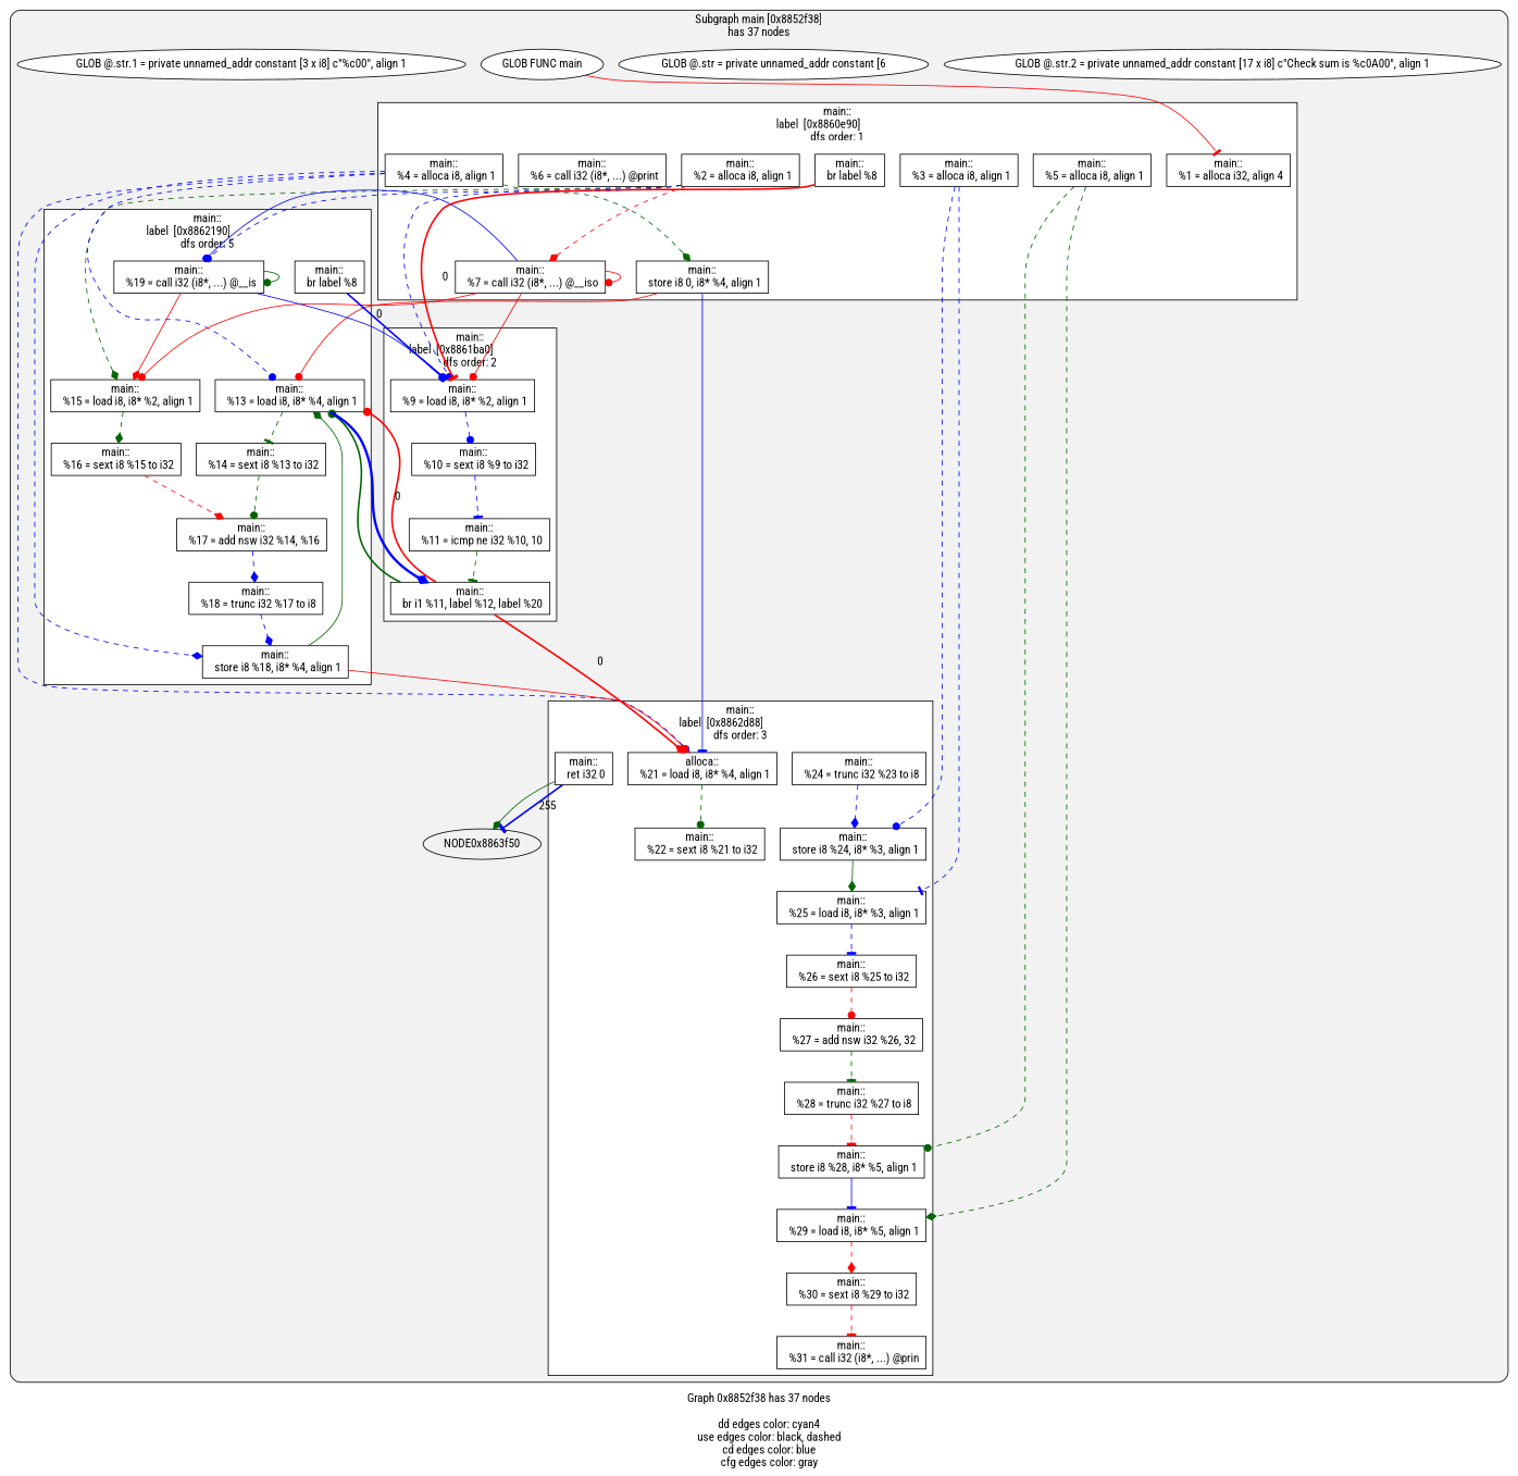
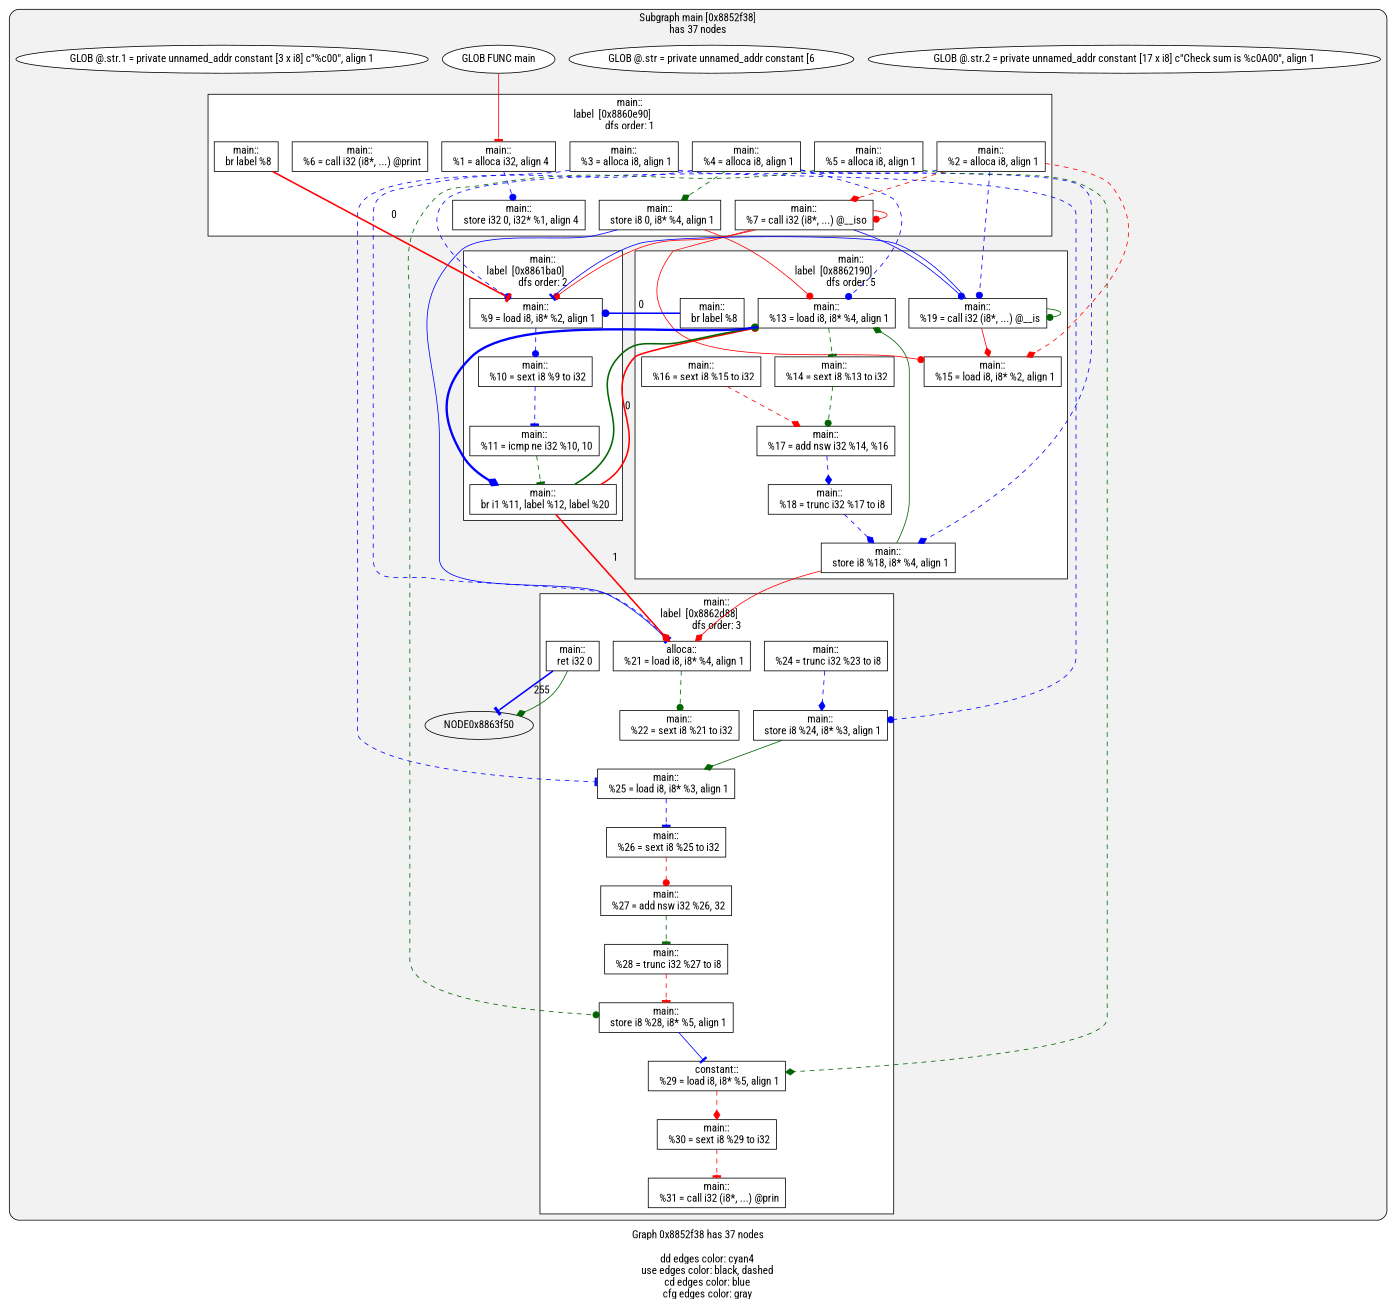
  digraph {
    compound=true
    fontname="Roboto Condensed"
    label="Graph 0x8852f38 has 37 nodes\n\n	dd edges color: cyan4\n	use edges color: black, dashed\n	cd edges color: blue\n	cfg edges color: gray"
    node [fillcolor=white fontname="Roboto Condensed" shape=rect style=filled]
    edge [arrowhead=dot color=blue fontname="Roboto Condensed" rank=max style=dashed]
    n1 [label="main::\n  %1 = alloca i32, align 4"]
    n2 [label="main::\n  %2 = alloca i8, align 1"]
    n3 [label="main::\n  %3 = alloca i8, align 1"]
    n4 [label="main::\n  %4 = alloca i8, align 1"]
    n5 [label="main::\n  %5 = alloca i8, align 1"]
+   n6 [label="main::\n  store i32 0, i32* %1, align 4"]
    n7 [label="main::\n  %6 = call i32 (i8*, ...) @print"]
    n8 [label="main::\n  %7 = call i32 (i8*, ...) @__iso"]
    n9 [label="main::\n  store i8 0, i8* %4, align 1"]
    n10 [label="main::\n  br label %8"]
    n11 [label="main::\n  %9 = load i8, i8* %2, align 1"]
    n12 [label="main::\n  %10 = sext i8 %9 to i32"]
    n13 [label="main::\n  %11 = icmp ne i32 %10, 10"]
    n14 [label="main::\n  br i1 %11, label %12, label %20"]
    n15 [label="main::\n  %13 = load i8, i8* %4, align 1"]
    n16 [label="main::\n  %14 = sext i8 %13 to i32"]
    n17 [label="main::\n  %15 = load i8, i8* %2, align 1"]
    n18 [label="main::\n  %16 = sext i8 %15 to i32"]
    n19 [label="main::\n  %17 = add nsw i32 %14, %16"]
    n20 [label="main::\n  %18 = trunc i32 %17 to i8"]
    n21 [label="main::\n  store i8 %18, i8* %4, align 1"]
    n22 [label="main::\n  %19 = call i32 (i8*, ...) @__is"]
    n23 [label="main::\n  br label %8"]
    n24 [label="alloca::\n  %21 = load i8, i8* %4, align 1"]
    n25 [label="main::\n  %22 = sext i8 %21 to i32"]
    n26 [label="main::\n  %24 = trunc i32 %23 to i8"]
    n27 [label="main::\n  store i8 %24, i8* %3, align 1"]
    n28 [label="main::\n  %25 = load i8, i8* %3, align 1"]
    n29 [label="main::\n  %26 = sext i8 %25 to i32"]
    n30 [label="main::\n  %27 = add nsw i32 %26, 32"]
    n31 [label="main::\n  %28 = trunc i32 %27 to i8"]
    n32 [label="main::\n  store i8 %28, i8* %5, align 1"]
-   n33 [label="main::\n  %29 = load i8, i8* %5, align 1"]
+   n33 [label="constant::\n  %29 = load i8, i8* %5, align 1"]
    n34 [label="main::\n  %30 = sext i8 %29 to i32"]
    n35 [label="main::\n  %31 = call i32 (i8*, ...) @prin"]
    n36 [label="main::\n  ret i32 0"]
    NODE0x8863f50 [fillcolor="" shape="" style=""]
    n38 [label="GLOB @.str.2 = private unnamed_addr constant [17 x i8] c\"Check sum is %c\0A\00\", align 1" shape=""]
    n39 [label="GLOB @.str = private unnamed_addr constant [6" shape=""]
    n40 [label="GLOB FUNC main" shape=""]
    n41 [label="GLOB @.str.1 = private unnamed_addr constant [3 x i8] c\"%c\00\", align 1" shape=""]
    subgraph cluster_1 {
      fillcolor=gray95
      label="Subgraph main [0x8852f38]\nhas 37 nodes\n"
      style="filled, rounded"
      NODE0x8863f50
      n38
      n39
      n40
      n41
      subgraph cluster_2 {
        fillcolor=white
        label="main::\nlabel  [0x8860e90]		\ndfs order: 1"
        style=filled
        n1
        n2
        n3
        n4
        n5
+       n6
        n7
        n8
        n9
        n10
      }
      subgraph cluster_3 {
        fillcolor=white
        label="main::\nlabel  [0x8861ba0]		\ndfs order: 2"
        style=filled
        n11
        n12
        n13
        n14
      }
      subgraph cluster_4 {
        fillcolor=white
        label="main::\nlabel  [0x8862190]		\ndfs order: 5"
        style=filled
        n15
        n16
        n17
        n18
        n19
        n20
        n21
        n22
        n23
      }
      subgraph cluster_5 {
        fillcolor=white
        label="main::\nlabel  [0x8862d88]		\ndfs order: 3"
        style=filled
        n24
        n25
        n26
        n27
        n28
        n29
        n30
        n31
        n32
        n33
        n34
        n35
        n36
      }
    }
+   n1 -> n6
    n2 -> n8 [arrowhead=diamond color=red]
    n2 -> n11
-   n2 -> n17 [arrowhead=diamond color=darkgreen]
+   n2 -> n17 [arrowhead=diamond color=red]
    n2 -> n22
    n3 -> n27
    n3 -> n28 [arrowhead=tee]
    n4 -> n9 [arrowhead=diamond color=darkgreen]
    n4 -> n15
    n4 -> n21 [arrowhead=diamond]
    n4 -> n24 [arrowhead=diamond]
    n5 -> n32 [color=darkgreen]
    n5 -> n33 [arrowhead=diamond color=darkgreen]
    n8 -> n8 [color=red style=""]
    n8 -> n11 [color=red style=""]
    n8 -> n17 [color=red style=""]
    n8 -> n22 [style=""]
    n9 -> n15 [color=red style=""]
    n9 -> n24 [arrowhead=tee style=""]
    n10 -> n11 [arrowhead=tee color=red label=0 penwidth=2 rank="" style=""]
    n11 -> n12
    n12 -> n13 [arrowhead=tee]
    n13 -> n14 [arrowhead=tee color=darkgreen]
    n14 -> n15 [color=red label=0 penwidth=2 rank="" style=""]
    n14 -> n15 [color=darkgreen penwidth=2 rank="" style=""]
-   n14 -> n24 [arrowhead=diamond color=red label=0 penwidth=2 rank="" style=""]
+   n14 -> n24 [arrowhead=diamond color=red label=1 penwidth=2 rank="" style=""]
    n15 -> n14 [arrowhead=diamond constraint=false penwidth=3 rank="" style=""]
    n15 -> n16 [arrowhead=tee color=darkgreen]
    n16 -> n19 [color=darkgreen]
-   n17 -> n18 [arrowhead=diamond color=darkgreen]
    n18 -> n19 [arrowhead=diamond color=red]
    n19 -> n20 [arrowhead=diamond]
    n20 -> n21 [arrowhead=diamond]
    n21 -> n15 [arrowhead=diamond color=darkgreen style=""]
    n21 -> n24 [arrowhead=diamond color=red style=""]
    n22 -> n11 [arrowhead=tee style=""]
    n22 -> n17 [arrowhead=diamond color=red style=""]
    n22 -> n22 [color=darkgreen style=""]
    n23 -> n11 [label=0 penwidth=2 rank="" style=""]
    n24 -> n25 [color=darkgreen]
    n26 -> n27 [arrowhead=diamond]
    n27 -> n28 [arrowhead=diamond color=darkgreen style=""]
    n28 -> n29 [arrowhead=tee]
    n29 -> n30 [color=red]
    n30 -> n31 [arrowhead=tee color=darkgreen]
    n31 -> n32 [arrowhead=tee color=red]
    n32 -> n33 [arrowhead=tee style=""]
    n33 -> n34 [arrowhead=diamond color=red]
    n34 -> n35 [arrowhead=tee color=red]
    n36 -> NODE0x8863f50 [arrowhead=tee label=255 penwidth=2 rank="" style=""]
    n36 -> NODE0x8863f50 [arrowhead=diamond color=darkgreen rank="" style=""]
    n40 -> n1 [arrowhead=tee color=red rank="" style=""]
  }
